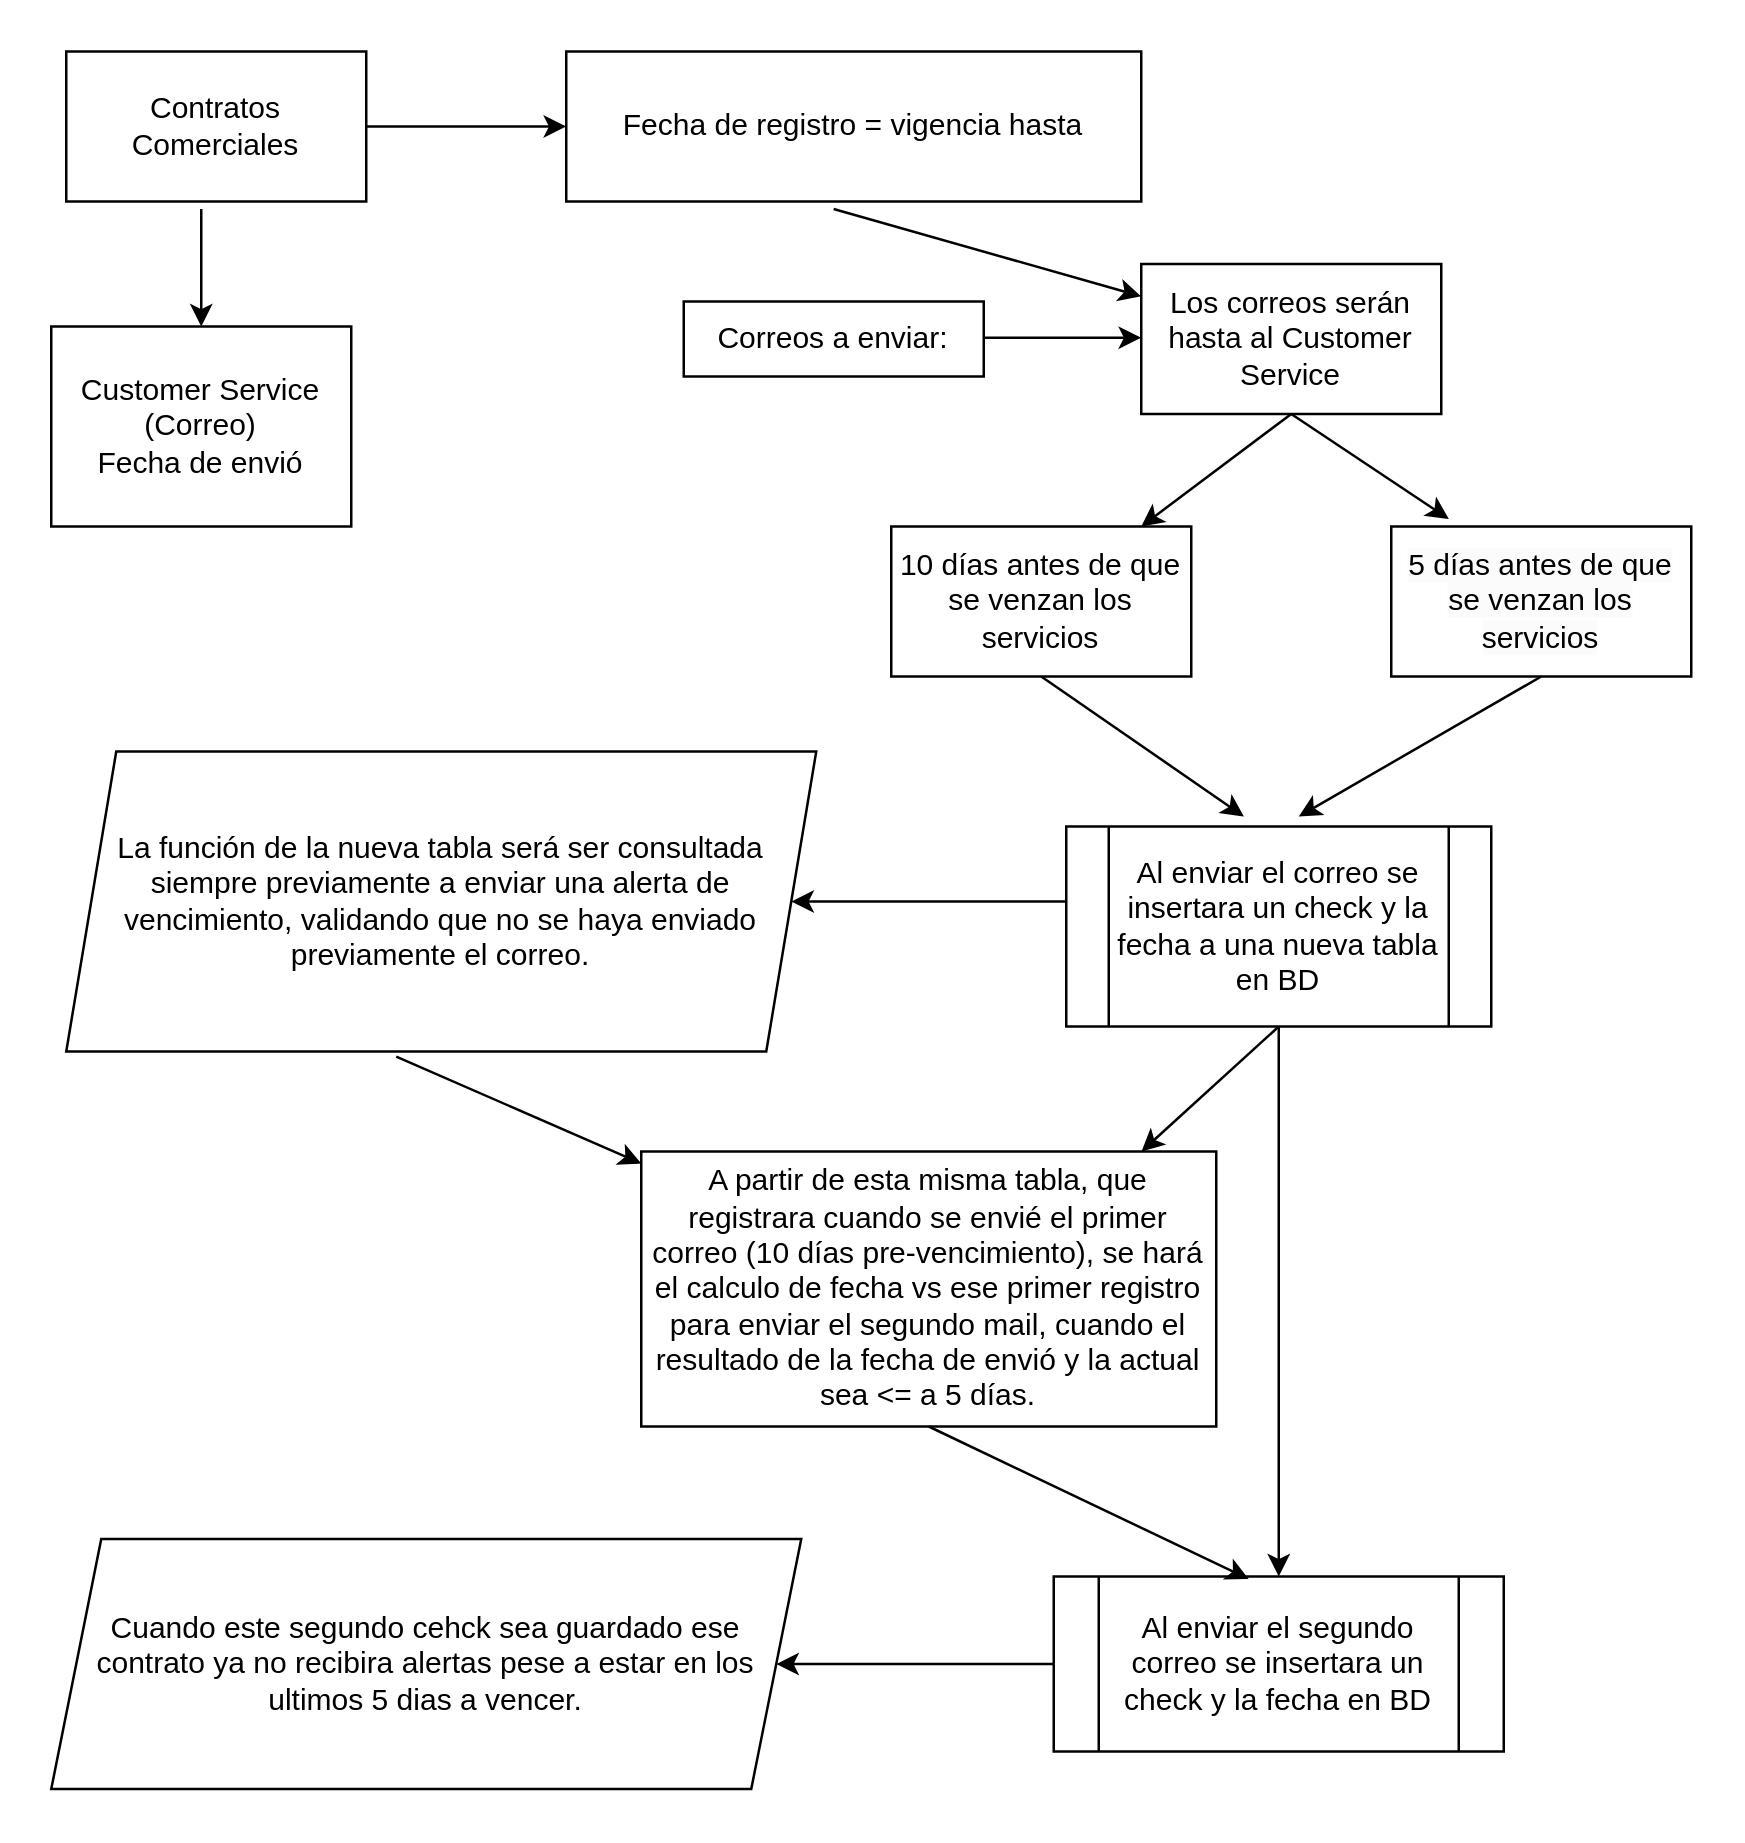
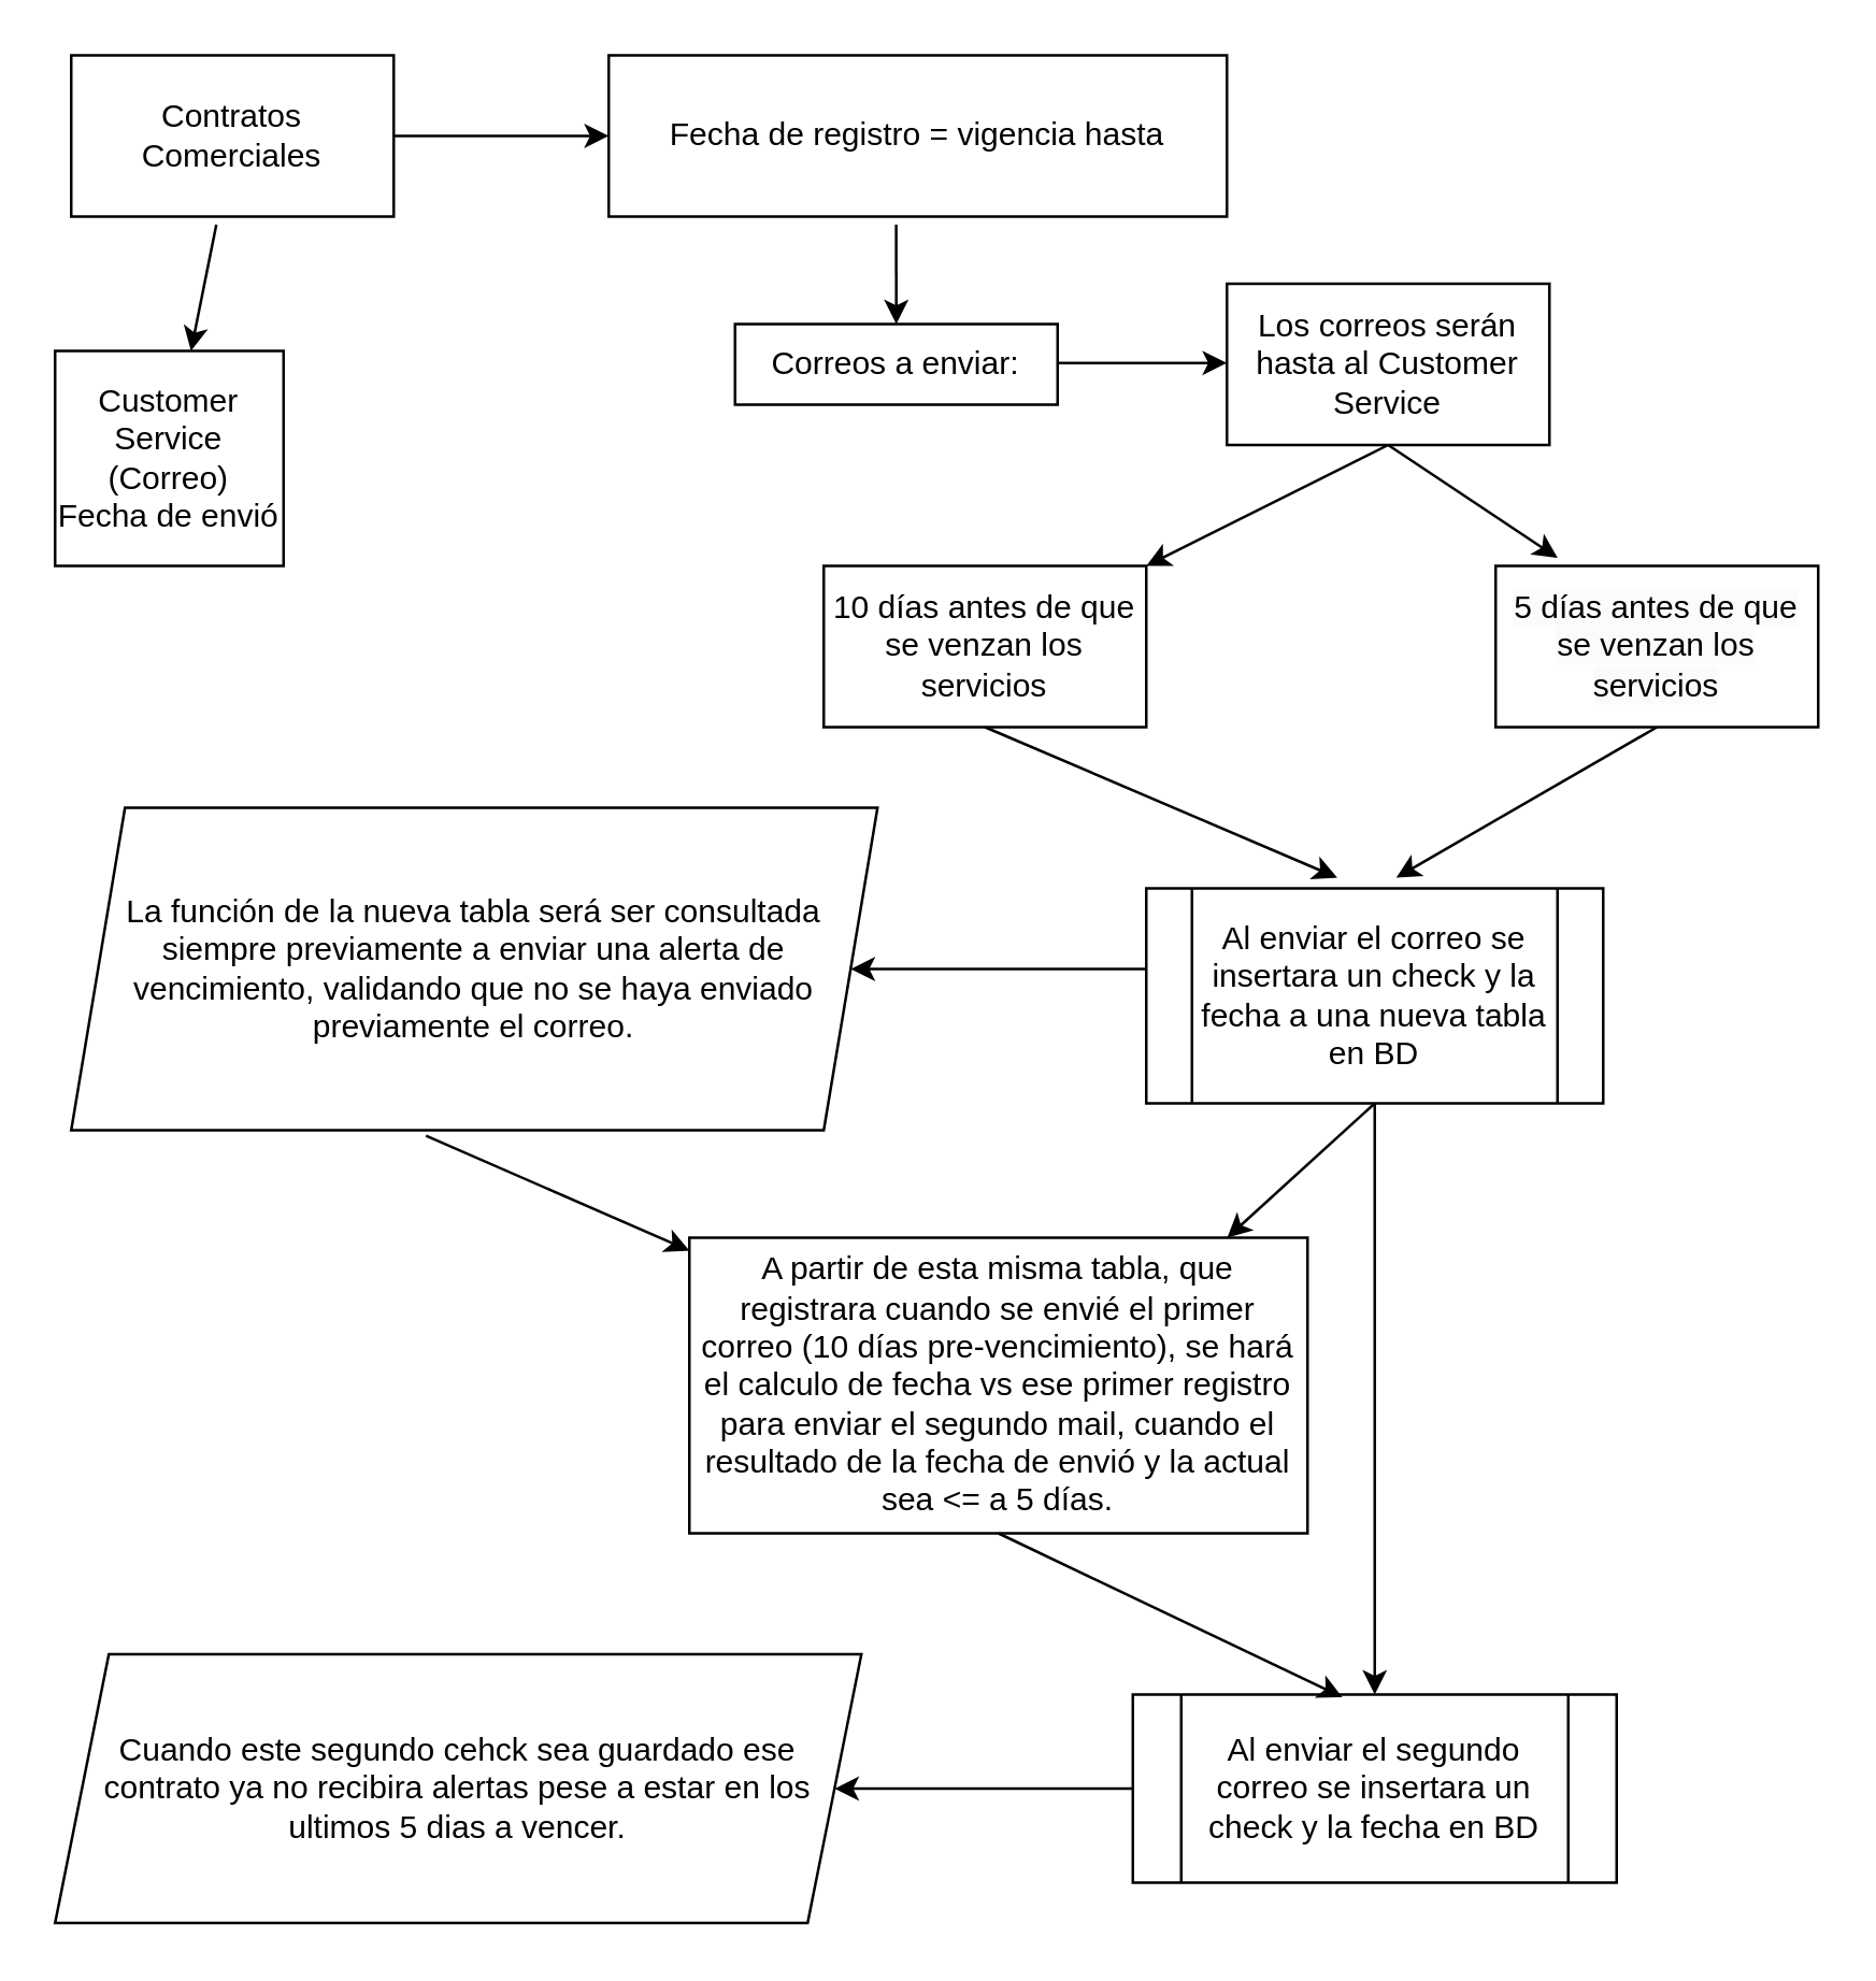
  <mxCell id="0" />
  <mxCell id="1" parent="0" />
  <mxCell id="2" value="Contratos Comerciales" style="rounded=0;whiteSpace=wrap;html=1;" vertex="1" parent="1"><mxGeometry x="26" y="20" width="120" height="60" as="geometry" /></mxCell>
  <mxCell id="3" value="" style="endArrow=classic;html=1;rounded=0;exitX=0.45;exitY=1.05;exitDx=0;exitDy=0;exitPerimeter=0;" edge="1" parent="1" source="2" target="4"><mxGeometry width="50" height="50" relative="1" as="geometry"><mxPoint x="76" y="150" as="sourcePoint" /><mxPoint x="80" y="160" as="targetPoint" /></mxGeometry></mxCell>
- <mxCell id="4" value="Customer Service&lt;br&gt;(Correo)&lt;br&gt;Fecha de envió" style="rounded=0;whiteSpace=wrap;html=1;" vertex="1" parent="1"><mxGeometry x="20" y="130" width="120" height="80" as="geometry" /></mxCell>
+ <mxCell id="4" value="Customer Service&lt;br&gt;(Correo)&lt;br&gt;Fecha de envió" style="rounded=0;whiteSpace=wrap;html=1;" vertex="1" parent="1"><mxGeometry x="20" y="130" width="85" height="80" as="geometry" /></mxCell>
  <mxCell id="5" value="" style="endArrow=classic;html=1;rounded=0;" edge="1" parent="1" target="6"><mxGeometry width="50" height="50" relative="1" as="geometry"><mxPoint x="146" y="50" as="sourcePoint" /><mxPoint x="226" y="50" as="targetPoint" /></mxGeometry></mxCell>
  <mxCell id="6" value="Fecha de registro = vigencia hasta" style="rounded=0;whiteSpace=wrap;html=1;" vertex="1" parent="1"><mxGeometry x="226" y="20" width="230" height="60" as="geometry" /></mxCell>
- <mxCell id="7" value="" style="endArrow=classic;html=1;rounded=0;exitX=0.465;exitY=1.05;exitDx=0;exitDy=0;exitPerimeter=0;" edge="1" parent="1" source="6" target="15"><mxGeometry width="50" height="50" relative="1" as="geometry"><mxPoint x="350" y="170" as="sourcePoint" /><mxPoint x="333" y="150" as="targetPoint" /></mxGeometry></mxCell>
+ <mxCell id="7" value="" style="endArrow=classic;html=1;rounded=0;exitX=0.465;exitY=1.05;exitDx=0;exitDy=0;exitPerimeter=0;" edge="1" parent="1" source="6" target="8"><mxGeometry width="50" height="50" relative="1" as="geometry"><mxPoint x="350" y="170" as="sourcePoint" /><mxPoint x="333" y="150" as="targetPoint" /></mxGeometry></mxCell>
  <mxCell id="8" value="Correos a enviar:" style="rounded=0;whiteSpace=wrap;html=1;" vertex="1" parent="1"><mxGeometry x="273" y="120" width="120" height="30" as="geometry" /></mxCell>
  <mxCell id="9" value="" style="endArrow=classic;html=1;rounded=0;" edge="1" parent="1"><mxGeometry x="-0.459" y="-3" width="50" height="50" relative="1" as="geometry"><mxPoint x="393" y="134.5" as="sourcePoint" /><mxPoint x="456" y="134.5" as="targetPoint" /><Array as="points" /><mxPoint as="offset" /></mxGeometry></mxCell>
- <mxCell id="10" value="10 días antes de que se venzan los servicios" style="rounded=0;whiteSpace=wrap;html=1;" vertex="1" parent="1"><mxGeometry x="356" y="210" width="120" height="60" as="geometry" /></mxCell>
+ <mxCell id="10" value="10 días antes de que se venzan los servicios" style="rounded=0;whiteSpace=wrap;html=1;" vertex="1" parent="1"><mxGeometry x="306" y="210" width="120" height="60" as="geometry" /></mxCell>
  <mxCell id="11" value="" style="endArrow=classic;html=1;rounded=0;entryX=0.192;entryY=-0.05;entryDx=0;entryDy=0;entryPerimeter=0;" edge="1" parent="1" target="12"><mxGeometry width="50" height="50" relative="1" as="geometry"><mxPoint x="516" y="165" as="sourcePoint" /><mxPoint x="566" y="205" as="targetPoint" /><Array as="points" /></mxGeometry></mxCell>
  <mxCell id="12" value="&lt;span style=&quot;color: rgb(0, 0, 0); font-family: Helvetica; font-size: 12px; font-style: normal; font-variant-ligatures: normal; font-variant-caps: normal; font-weight: 400; letter-spacing: normal; orphans: 2; text-align: center; text-indent: 0px; text-transform: none; widows: 2; word-spacing: 0px; -webkit-text-stroke-width: 0px; background-color: rgb(251, 251, 251); text-decoration-thickness: initial; text-decoration-style: initial; text-decoration-color: initial; float: none; display: inline !important;&quot;&gt;5 días antes de que se venzan los servicios&lt;/span&gt;" style="rounded=0;whiteSpace=wrap;html=1;" vertex="1" parent="1"><mxGeometry x="556" y="210" width="120" height="60" as="geometry" /></mxCell>
  <mxCell id="13" value="" style="endArrow=classic;html=1;rounded=0;exitX=0.5;exitY=1;exitDx=0;exitDy=0;entryX=0.418;entryY=-0.05;entryDx=0;entryDy=0;entryPerimeter=0;" edge="1" parent="1" source="10" target="17"><mxGeometry width="50" height="50" relative="1" as="geometry"><mxPoint x="516" y="105" as="sourcePoint" /><mxPoint x="416" y="310" as="targetPoint" /><Array as="points" /></mxGeometry></mxCell>
  <mxCell id="14" value="" style="endArrow=classic;html=1;rounded=0;exitX=0.5;exitY=1;exitDx=0;exitDy=0;entryX=0.547;entryY=-0.05;entryDx=0;entryDy=0;entryPerimeter=0;" edge="1" parent="1" source="12" target="17"><mxGeometry width="50" height="50" relative="1" as="geometry"><mxPoint x="706" y="105" as="sourcePoint" /><mxPoint x="526" y="340" as="targetPoint" /></mxGeometry></mxCell>
  <mxCell id="15" value="Los correos serán hasta al Customer Service" style="rounded=0;whiteSpace=wrap;html=1;" vertex="1" parent="1"><mxGeometry x="456" y="105" width="120" height="60" as="geometry" /></mxCell>
  <mxCell id="16" value="" style="endArrow=classic;html=1;rounded=0;exitX=0.5;exitY=1;exitDx=0;exitDy=0;" edge="1" parent="1" source="15" target="10"><mxGeometry width="50" height="50" relative="1" as="geometry"><mxPoint x="416" y="290" as="sourcePoint" /><mxPoint x="516" y="210" as="targetPoint" /><Array as="points" /></mxGeometry></mxCell>
  <mxCell id="17" value="Al enviar el correo se insertara un check y la fecha a una nueva tabla en BD" style="shape=process;whiteSpace=wrap;html=1;backgroundOutline=1;" vertex="1" parent="1"><mxGeometry x="426" y="330" width="170" height="80" as="geometry" /></mxCell>
  <mxCell id="18" value="" style="endArrow=classic;html=1;rounded=0;" edge="1" parent="1" target="19"><mxGeometry width="50" height="50" relative="1" as="geometry"><mxPoint x="426" y="360" as="sourcePoint" /><mxPoint x="336" y="360" as="targetPoint" /></mxGeometry></mxCell>
  <mxCell id="19" value="La función de la nueva tabla será ser consultada siempre previamente a enviar una alerta de vencimiento, validando que no se haya enviado previamente el correo." style="shape=parallelogram;perimeter=parallelogramPerimeter;whiteSpace=wrap;html=1;fixedSize=1;" vertex="1" parent="1"><mxGeometry x="26" y="300" width="300" height="120" as="geometry" /></mxCell>
  <mxCell id="20" value="" style="endArrow=classic;html=1;rounded=0;exitX=0.44;exitY=1.017;exitDx=0;exitDy=0;exitPerimeter=0;" edge="1" parent="1" source="19" target="21"><mxGeometry width="50" height="50" relative="1" as="geometry"><mxPoint x="416" y="520" as="sourcePoint" /><mxPoint x="296" y="490" as="targetPoint" /></mxGeometry></mxCell>
  <mxCell id="21" value="A partir de esta misma tabla, que registrara cuando se envié el primer correo (10 días pre-vencimiento), se hará el calculo de fecha vs ese primer registro para enviar el segundo mail, cuando el resultado de la fecha de envió y la actual sea &amp;lt;= a 5 días." style="rounded=0;whiteSpace=wrap;html=1;" vertex="1" parent="1"><mxGeometry x="256" y="460" width="230" height="110" as="geometry" /></mxCell>
  <mxCell id="22" value="" style="endArrow=classic;html=1;rounded=0;entryX=0.87;entryY=0;entryDx=0;entryDy=0;exitX=0.5;exitY=1;exitDx=0;exitDy=0;entryPerimeter=0;" edge="1" parent="1" source="17" target="21"><mxGeometry width="50" height="50" relative="1" as="geometry"><mxPoint x="416" y="480" as="sourcePoint" /><mxPoint x="466" y="430" as="targetPoint" /></mxGeometry></mxCell>
  <mxCell id="23" value="Al enviar el segundo correo se insertara un check y la fecha en BD" style="shape=process;whiteSpace=wrap;html=1;backgroundOutline=1;" vertex="1" parent="1"><mxGeometry x="421" y="630" width="180" height="70" as="geometry" /></mxCell>
  <mxCell id="24" value="" style="endArrow=classic;html=1;rounded=0;exitX=0.5;exitY=1;exitDx=0;exitDy=0;entryX=0.5;entryY=0;entryDx=0;entryDy=0;" edge="1" parent="1" source="17" target="23"><mxGeometry width="50" height="50" relative="1" as="geometry"><mxPoint x="416" y="580" as="sourcePoint" /><mxPoint x="466" y="530" as="targetPoint" /></mxGeometry></mxCell>
  <mxCell id="25" value="" style="endArrow=classic;html=1;rounded=0;exitX=0.5;exitY=1;exitDx=0;exitDy=0;entryX=0.433;entryY=0.014;entryDx=0;entryDy=0;entryPerimeter=0;" edge="1" parent="1" source="21" target="23"><mxGeometry width="50" height="50" relative="1" as="geometry"><mxPoint x="416" y="580" as="sourcePoint" /><mxPoint x="466" y="530" as="targetPoint" /></mxGeometry></mxCell>
  <mxCell id="26" value="Cuando este segundo cehck sea guardado ese contrato ya no recibira alertas pese a estar en los ultimos 5 dias a vencer." style="shape=parallelogram;perimeter=parallelogramPerimeter;whiteSpace=wrap;html=1;fixedSize=1;" vertex="1" parent="1"><mxGeometry x="20" y="615" width="300" height="100" as="geometry" /></mxCell>
  <mxCell id="27" value="" style="endArrow=classic;html=1;rounded=0;exitX=0;exitY=0.5;exitDx=0;exitDy=0;entryX=1;entryY=0.5;entryDx=0;entryDy=0;" edge="1" parent="1" source="23" target="26"><mxGeometry width="50" height="50" relative="1" as="geometry"><mxPoint x="416" y="660" as="sourcePoint" /><mxPoint x="466" y="610" as="targetPoint" /></mxGeometry></mxCell>
